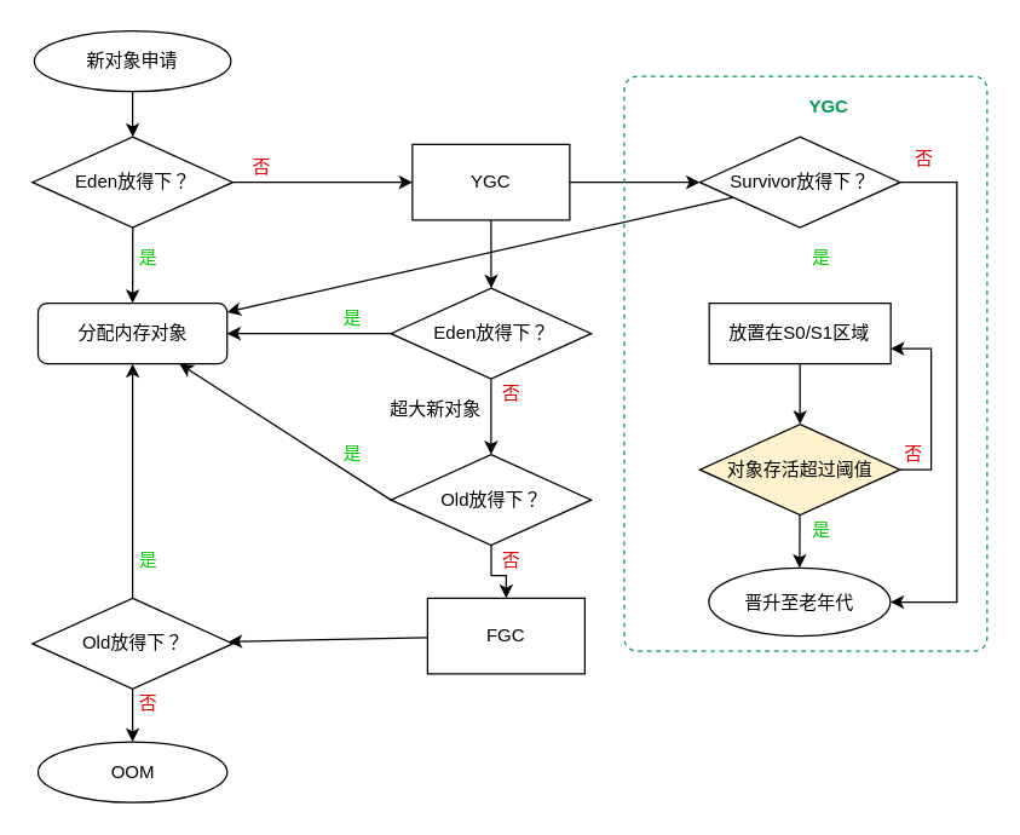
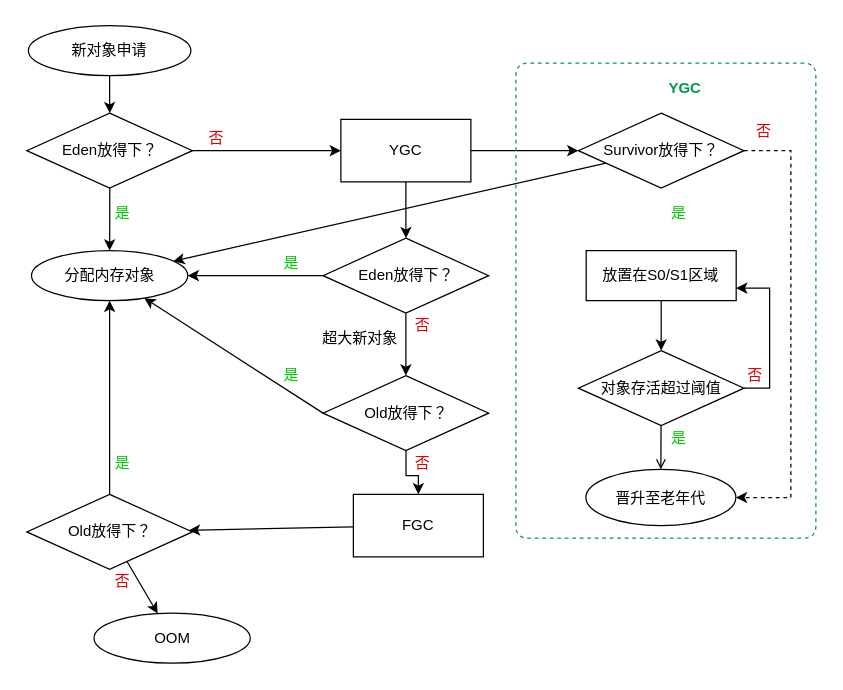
  <mxCell id="0" />
  <mxCell id="1" parent="0" />
  <mxCell id="2" value="" style="edgeStyle=orthogonalEdgeStyle;rounded=0;orthogonalLoop=1;jettySize=auto;html=1;" edge="1" parent="1" source="3" target="6"><mxGeometry relative="1" as="geometry" /></mxCell>
  <mxCell id="3" value="新对象申请" style="ellipse;whiteSpace=wrap;html=1;" vertex="1" parent="1"><mxGeometry x="22" y="20" width="130" height="40" as="geometry" /></mxCell>
  <mxCell id="4" value="" style="edgeStyle=orthogonalEdgeStyle;rounded=0;orthogonalLoop=1;jettySize=auto;html=1;" edge="1" parent="1" source="6" target="7"><mxGeometry relative="1" as="geometry" /></mxCell>
  <mxCell id="5" value="" style="edgeStyle=orthogonalEdgeStyle;rounded=0;orthogonalLoop=1;jettySize=auto;html=1;" edge="1" parent="1" source="6" target="10"><mxGeometry relative="1" as="geometry" /></mxCell>
  <mxCell id="6" value="Eden放得下？" style="rhombus;whiteSpace=wrap;html=1;" vertex="1" parent="1"><mxGeometry x="20.75" y="90" width="132.5" height="60" as="geometry" /></mxCell>
- <mxCell id="7" value="分配内存对象" style="whiteSpace=wrap;html=1;rounded=1;" vertex="1" parent="1"><mxGeometry x="24.5" y="200" width="125" height="40" as="geometry" /></mxCell>
+ <mxCell id="7" value="分配内存对象" style="ellipse;whiteSpace=wrap;html=1;" vertex="1" parent="1"><mxGeometry x="24.5" y="200" width="125" height="40" as="geometry" /></mxCell>
  <mxCell id="8" value="" style="edgeStyle=orthogonalEdgeStyle;rounded=0;orthogonalLoop=1;jettySize=auto;html=1;" edge="1" parent="1" source="10" target="13"><mxGeometry relative="1" as="geometry" /></mxCell>
  <mxCell id="9" value="" style="edgeStyle=none;rounded=0;orthogonalLoop=1;jettySize=auto;html=1;" edge="1" parent="1" source="10" target="25"><mxGeometry relative="1" as="geometry" /></mxCell>
  <mxCell id="10" value="YGC" style="rounded=0;whiteSpace=wrap;html=1;" vertex="1" parent="1"><mxGeometry x="272" y="95" width="104" height="50" as="geometry" /></mxCell>
  <mxCell id="11" value="" style="edgeStyle=orthogonalEdgeStyle;rounded=0;orthogonalLoop=1;jettySize=auto;html=1;" edge="1" parent="1" source="13" target="7"><mxGeometry relative="1" as="geometry" /></mxCell>
  <mxCell id="12" value="" style="edgeStyle=orthogonalEdgeStyle;rounded=0;orthogonalLoop=1;jettySize=auto;html=1;" edge="1" parent="1" source="13" target="16"><mxGeometry relative="1" as="geometry" /></mxCell>
  <mxCell id="13" value="Eden放得下？" style="rhombus;whiteSpace=wrap;html=1;" vertex="1" parent="1"><mxGeometry x="257.75" y="190" width="132.5" height="60" as="geometry" /></mxCell>
  <mxCell id="14" value="" style="edgeStyle=orthogonalEdgeStyle;rounded=0;orthogonalLoop=1;jettySize=auto;html=1;" edge="1" parent="1" source="16" target="18"><mxGeometry relative="1" as="geometry" /></mxCell>
  <mxCell id="15" style="rounded=0;orthogonalLoop=1;jettySize=auto;html=1;exitX=0;exitY=0.5;exitDx=0;exitDy=0;" edge="1" parent="1" source="16" target="7"><mxGeometry relative="1" as="geometry" /></mxCell>
  <mxCell id="16" value="Old放得下？" style="rhombus;whiteSpace=wrap;html=1;" vertex="1" parent="1"><mxGeometry x="257.75" y="300" width="132.5" height="60" as="geometry" /></mxCell>
  <mxCell id="17" value="" style="edgeStyle=none;rounded=0;orthogonalLoop=1;jettySize=auto;html=1;" edge="1" parent="1" source="18" target="21"><mxGeometry relative="1" as="geometry" /></mxCell>
  <mxCell id="18" value="FGC" style="rounded=0;whiteSpace=wrap;html=1;" vertex="1" parent="1"><mxGeometry x="282" y="395" width="104" height="50" as="geometry" /></mxCell>
  <mxCell id="19" style="edgeStyle=none;rounded=0;orthogonalLoop=1;jettySize=auto;html=1;" edge="1" parent="1" source="21" target="7"><mxGeometry relative="1" as="geometry" /></mxCell>
  <mxCell id="20" value="" style="edgeStyle=none;rounded=0;orthogonalLoop=1;jettySize=auto;html=1;" edge="1" parent="1" source="21" target="22"><mxGeometry relative="1" as="geometry" /></mxCell>
  <mxCell id="21" value="Old放得下？" style="rhombus;whiteSpace=wrap;html=1;" vertex="1" parent="1"><mxGeometry x="20.75" y="395" width="132.5" height="60" as="geometry" /></mxCell>
- <mxCell id="22" value="OOM" style="ellipse;whiteSpace=wrap;html=1;" vertex="1" parent="1"><mxGeometry x="24.5" y="490" width="125" height="40" as="geometry" /></mxCell>
+ <mxCell id="22" value="OOM" style="ellipse;whiteSpace=wrap;html=1;" vertex="1" parent="1"><mxGeometry x="74.5" y="490" width="125" height="40" as="geometry" /></mxCell>
  <mxCell id="23" value="" style="edgeStyle=none;rounded=0;orthogonalLoop=1;jettySize=auto;html=1;" edge="1" parent="1" source="25" target="7"><mxGeometry relative="1" as="geometry" /></mxCell>
- <mxCell id="24" style="edgeStyle=orthogonalEdgeStyle;rounded=0;orthogonalLoop=1;jettySize=auto;html=1;entryX=1;entryY=0.5;entryDx=0;entryDy=0;" edge="1" parent="1" source="25" target="31"><mxGeometry relative="1" as="geometry"><Array as="points"><mxPoint x="632" y="120" /><mxPoint x="632" y="398" /></Array></mxGeometry></mxCell>
+ <mxCell id="24" style="edgeStyle=orthogonalEdgeStyle;rounded=0;orthogonalLoop=1;jettySize=auto;html=1;entryX=1;entryY=0.5;entryDx=0;entryDy=0;dashed=1;" edge="1" parent="1" source="25" target="31"><mxGeometry relative="1" as="geometry"><Array as="points"><mxPoint x="632" y="120" /><mxPoint x="632" y="398" /></Array></mxGeometry></mxCell>
  <mxCell id="25" value="Survivor放得下？" style="rhombus;whiteSpace=wrap;html=1;" vertex="1" parent="1"><mxGeometry x="462" y="90" width="132.5" height="60" as="geometry" /></mxCell>
  <mxCell id="26" value="" style="edgeStyle=none;rounded=0;orthogonalLoop=1;jettySize=auto;html=1;" edge="1" parent="1" source="27" target="30"><mxGeometry relative="1" as="geometry" /></mxCell>
  <mxCell id="27" value="放置在S0/S1区域" style="rounded=0;whiteSpace=wrap;html=1;" vertex="1" parent="1"><mxGeometry x="468.25" y="200" width="120" height="40" as="geometry" /></mxCell>
- <mxCell id="28" value="" style="edgeStyle=none;rounded=0;orthogonalLoop=1;jettySize=auto;html=1;" edge="1" parent="1" source="30" target="31"><mxGeometry relative="1" as="geometry" /></mxCell>
+ <mxCell id="28" value="" style="edgeStyle=none;rounded=0;orthogonalLoop=1;jettySize=auto;html=1;endArrow=open;" edge="1" parent="1" source="30" target="31"><mxGeometry relative="1" as="geometry" /></mxCell>
  <mxCell id="29" style="edgeStyle=orthogonalEdgeStyle;rounded=0;orthogonalLoop=1;jettySize=auto;html=1;entryX=1;entryY=0.75;entryDx=0;entryDy=0;" edge="1" parent="1" source="30" target="27"><mxGeometry relative="1" as="geometry"><Array as="points"><mxPoint x="615" y="310" /><mxPoint x="615" y="230" /></Array></mxGeometry></mxCell>
- <mxCell id="30" value="对象存活超过阈值" style="rhombus;whiteSpace=wrap;html=1;fillColor=#fff2cc;" vertex="1" parent="1"><mxGeometry x="462" y="280" width="132.5" height="60" as="geometry" /></mxCell>
+ <mxCell id="30" value="对象存活超过阈值" style="rhombus;whiteSpace=wrap;html=1;" vertex="1" parent="1"><mxGeometry x="462" y="280" width="132.5" height="60" as="geometry" /></mxCell>
  <mxCell id="31" value="晋升至老年代" style="ellipse;whiteSpace=wrap;html=1;" vertex="1" parent="1"><mxGeometry x="468" y="375" width="120" height="45" as="geometry" /></mxCell>
  <mxCell id="32" value="&lt;font color=&quot;#e30000&quot;&gt;否&lt;/font&gt;" style="text;html=1;align=center;verticalAlign=middle;resizable=0;points=[];autosize=1;" vertex="1" parent="1"><mxGeometry x="157" y="100" width="30" height="20" as="geometry" /></mxCell>
  <mxCell id="33" value="&lt;font color=&quot;#00cc00&quot;&gt;是&lt;/font&gt;" style="text;html=1;align=center;verticalAlign=middle;resizable=0;points=[];autosize=1;" vertex="1" parent="1"><mxGeometry x="82" y="160" width="30" height="20" as="geometry" /></mxCell>
  <mxCell id="34" value="&lt;font color=&quot;#00cc00&quot;&gt;是&lt;/font&gt;" style="text;html=1;align=center;verticalAlign=middle;resizable=0;points=[];autosize=1;" vertex="1" parent="1"><mxGeometry x="217" y="200" width="30" height="20" as="geometry" /></mxCell>
  <mxCell id="35" value="&lt;font color=&quot;#e30000&quot;&gt;否&lt;/font&gt;" style="text;html=1;align=center;verticalAlign=middle;resizable=0;points=[];autosize=1;" vertex="1" parent="1"><mxGeometry x="322" y="250" width="30" height="20" as="geometry" /></mxCell>
  <mxCell id="36" value="超大新对象" style="text;html=1;align=center;verticalAlign=middle;resizable=0;points=[];autosize=1;" vertex="1" parent="1"><mxGeometry x="247" y="260" width="80" height="20" as="geometry" /></mxCell>
  <mxCell id="37" value="&lt;font color=&quot;#00cc00&quot;&gt;是&lt;/font&gt;" style="text;html=1;align=center;verticalAlign=middle;resizable=0;points=[];autosize=1;" vertex="1" parent="1"><mxGeometry x="217" y="290" width="30" height="20" as="geometry" /></mxCell>
  <mxCell id="38" value="&lt;font color=&quot;#e30000&quot;&gt;否&lt;/font&gt;" style="text;html=1;align=center;verticalAlign=middle;resizable=0;points=[];autosize=1;" vertex="1" parent="1"><mxGeometry x="322" y="360" width="30" height="20" as="geometry" /></mxCell>
  <mxCell id="39" value="&lt;font color=&quot;#00cc00&quot;&gt;是&lt;/font&gt;" style="text;html=1;align=center;verticalAlign=middle;resizable=0;points=[];autosize=1;" vertex="1" parent="1"><mxGeometry x="82" y="360" width="30" height="20" as="geometry" /></mxCell>
  <mxCell id="40" value="&lt;font color=&quot;#e30000&quot;&gt;否&lt;/font&gt;" style="text;html=1;align=center;verticalAlign=middle;resizable=0;points=[];autosize=1;" vertex="1" parent="1"><mxGeometry x="82" y="455" width="30" height="20" as="geometry" /></mxCell>
  <mxCell id="41" value="&lt;font color=&quot;#00cc00&quot;&gt;是&lt;/font&gt;" style="text;html=1;align=center;verticalAlign=middle;resizable=0;points=[];autosize=1;" vertex="1" parent="1"><mxGeometry x="527" y="340" width="30" height="20" as="geometry" /></mxCell>
  <mxCell id="42" value="&lt;font color=&quot;#e30000&quot;&gt;否&lt;/font&gt;" style="text;html=1;align=center;verticalAlign=middle;resizable=0;points=[];autosize=1;" vertex="1" parent="1"><mxGeometry x="588" y="290" width="30" height="20" as="geometry" /></mxCell>
  <mxCell id="43" value="&lt;font color=&quot;#e30000&quot;&gt;否&lt;/font&gt;" style="text;html=1;align=center;verticalAlign=middle;resizable=0;points=[];autosize=1;" vertex="1" parent="1"><mxGeometry x="594.5" y="95" width="30" height="20" as="geometry" /></mxCell>
  <mxCell id="44" value="" style="endArrow=none;dashed=1;html=1;strokeColor=#00994D;" edge="1" parent="1"><mxGeometry width="50" height="50" relative="1" as="geometry"><mxPoint x="652" y="360" as="sourcePoint" /><mxPoint x="652" y="360" as="targetPoint" /><Array as="points"><mxPoint x="652" y="430" /><mxPoint x="412" y="430" /><mxPoint x="412" y="50" /><mxPoint x="652" y="50" /></Array></mxGeometry></mxCell>
  <mxCell id="45" value="&lt;b&gt;&lt;font color=&quot;#00994d&quot;&gt;YGC&lt;/font&gt;&lt;/b&gt;" style="text;html=1;align=center;verticalAlign=middle;resizable=0;points=[];autosize=1;" vertex="1" parent="1"><mxGeometry x="527" y="60" width="40" height="20" as="geometry" /></mxCell>
  <mxCell id="46" value="&lt;font color=&quot;#00cc00&quot;&gt;是&lt;/font&gt;" style="text;html=1;align=center;verticalAlign=middle;resizable=0;points=[];autosize=1;" vertex="1" parent="1"><mxGeometry x="527" y="160" width="30" height="20" as="geometry" /></mxCell>
